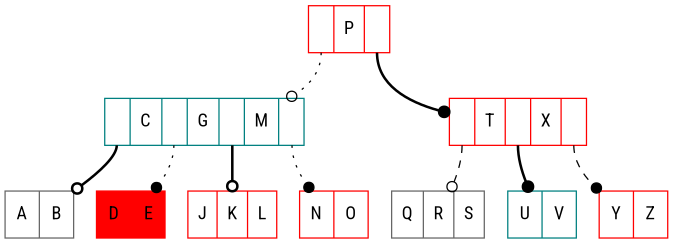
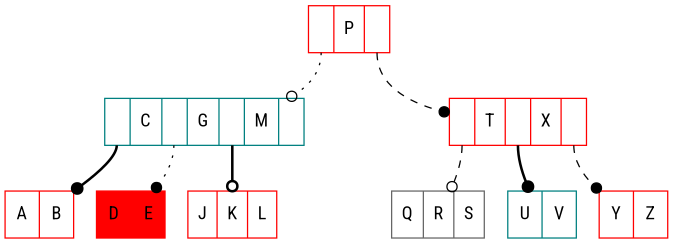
  digraph {
    fontname="Roboto Condensed"
    node [color=red fontname="Roboto Condensed" shape=record]
    edge [arrowhead=dot fontname="Roboto Condensed" style=dotted tailport=C0]
    n1 [label="<C0>|P|<C1>"]
    n2 [color=teal label="<C0>|C|<C1>|G|<C2>|M|<C3>"]
    n3 [label="<C0>|T|<C1>|X|<C2>"]
-   n4 [color=gray40 label="A|B"]
+   n4 [label="A|B"]
    n5 [label="D|E" style=filled]
    n6 [label="J|K|L"]
-   n7 [label="N|O"]
    n8 [color=gray40 label="Q|R|S"]
    n9 [color=teal label="U|V"]
    n10 [label="Y|Z"]
    n1 -> n2 [arrowhead=odot]
-   n1 -> n3 [style=bold tailport=C1]
-   n2 -> n4 [arrowhead=odot style=bold]
+   n1 -> n3 [style=dashed tailport=C1]
+   n2 -> n4 [style=bold]
    n2 -> n5 [tailport=C1]
    n2 -> n6 [arrowhead=odot style=bold tailport=C2]
-   n2 -> n7 [tailport=C3]
    n3 -> n8 [arrowhead=odot style=dashed]
    n3 -> n9 [style=bold tailport=C1]
    n3 -> n10 [style=dashed tailport=C2]
  }
